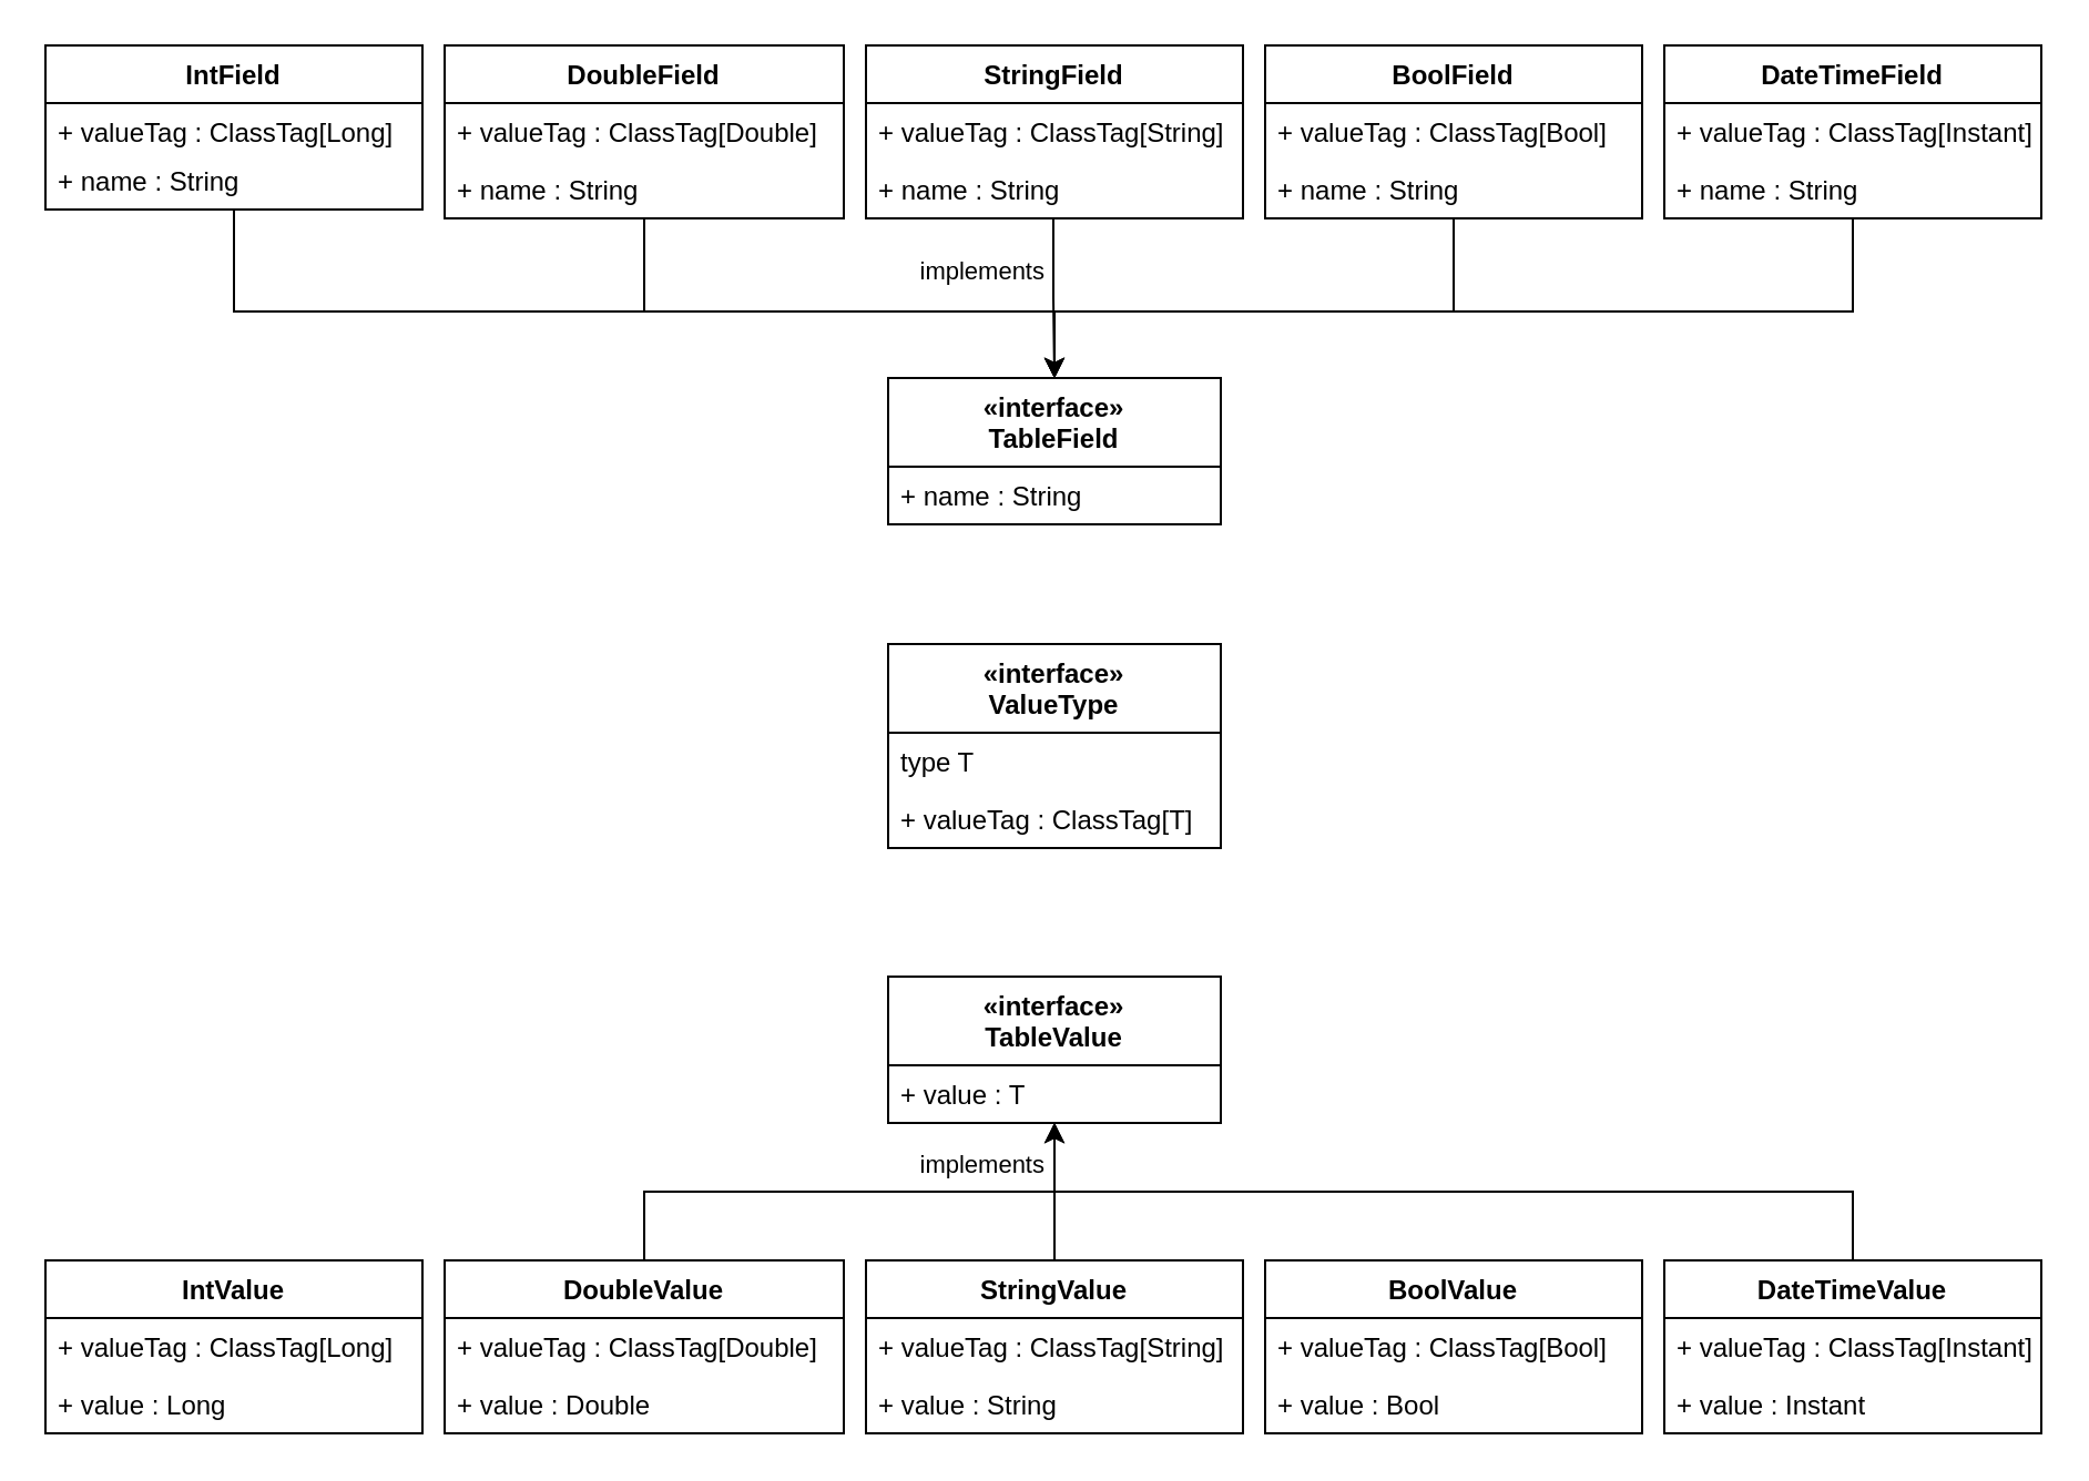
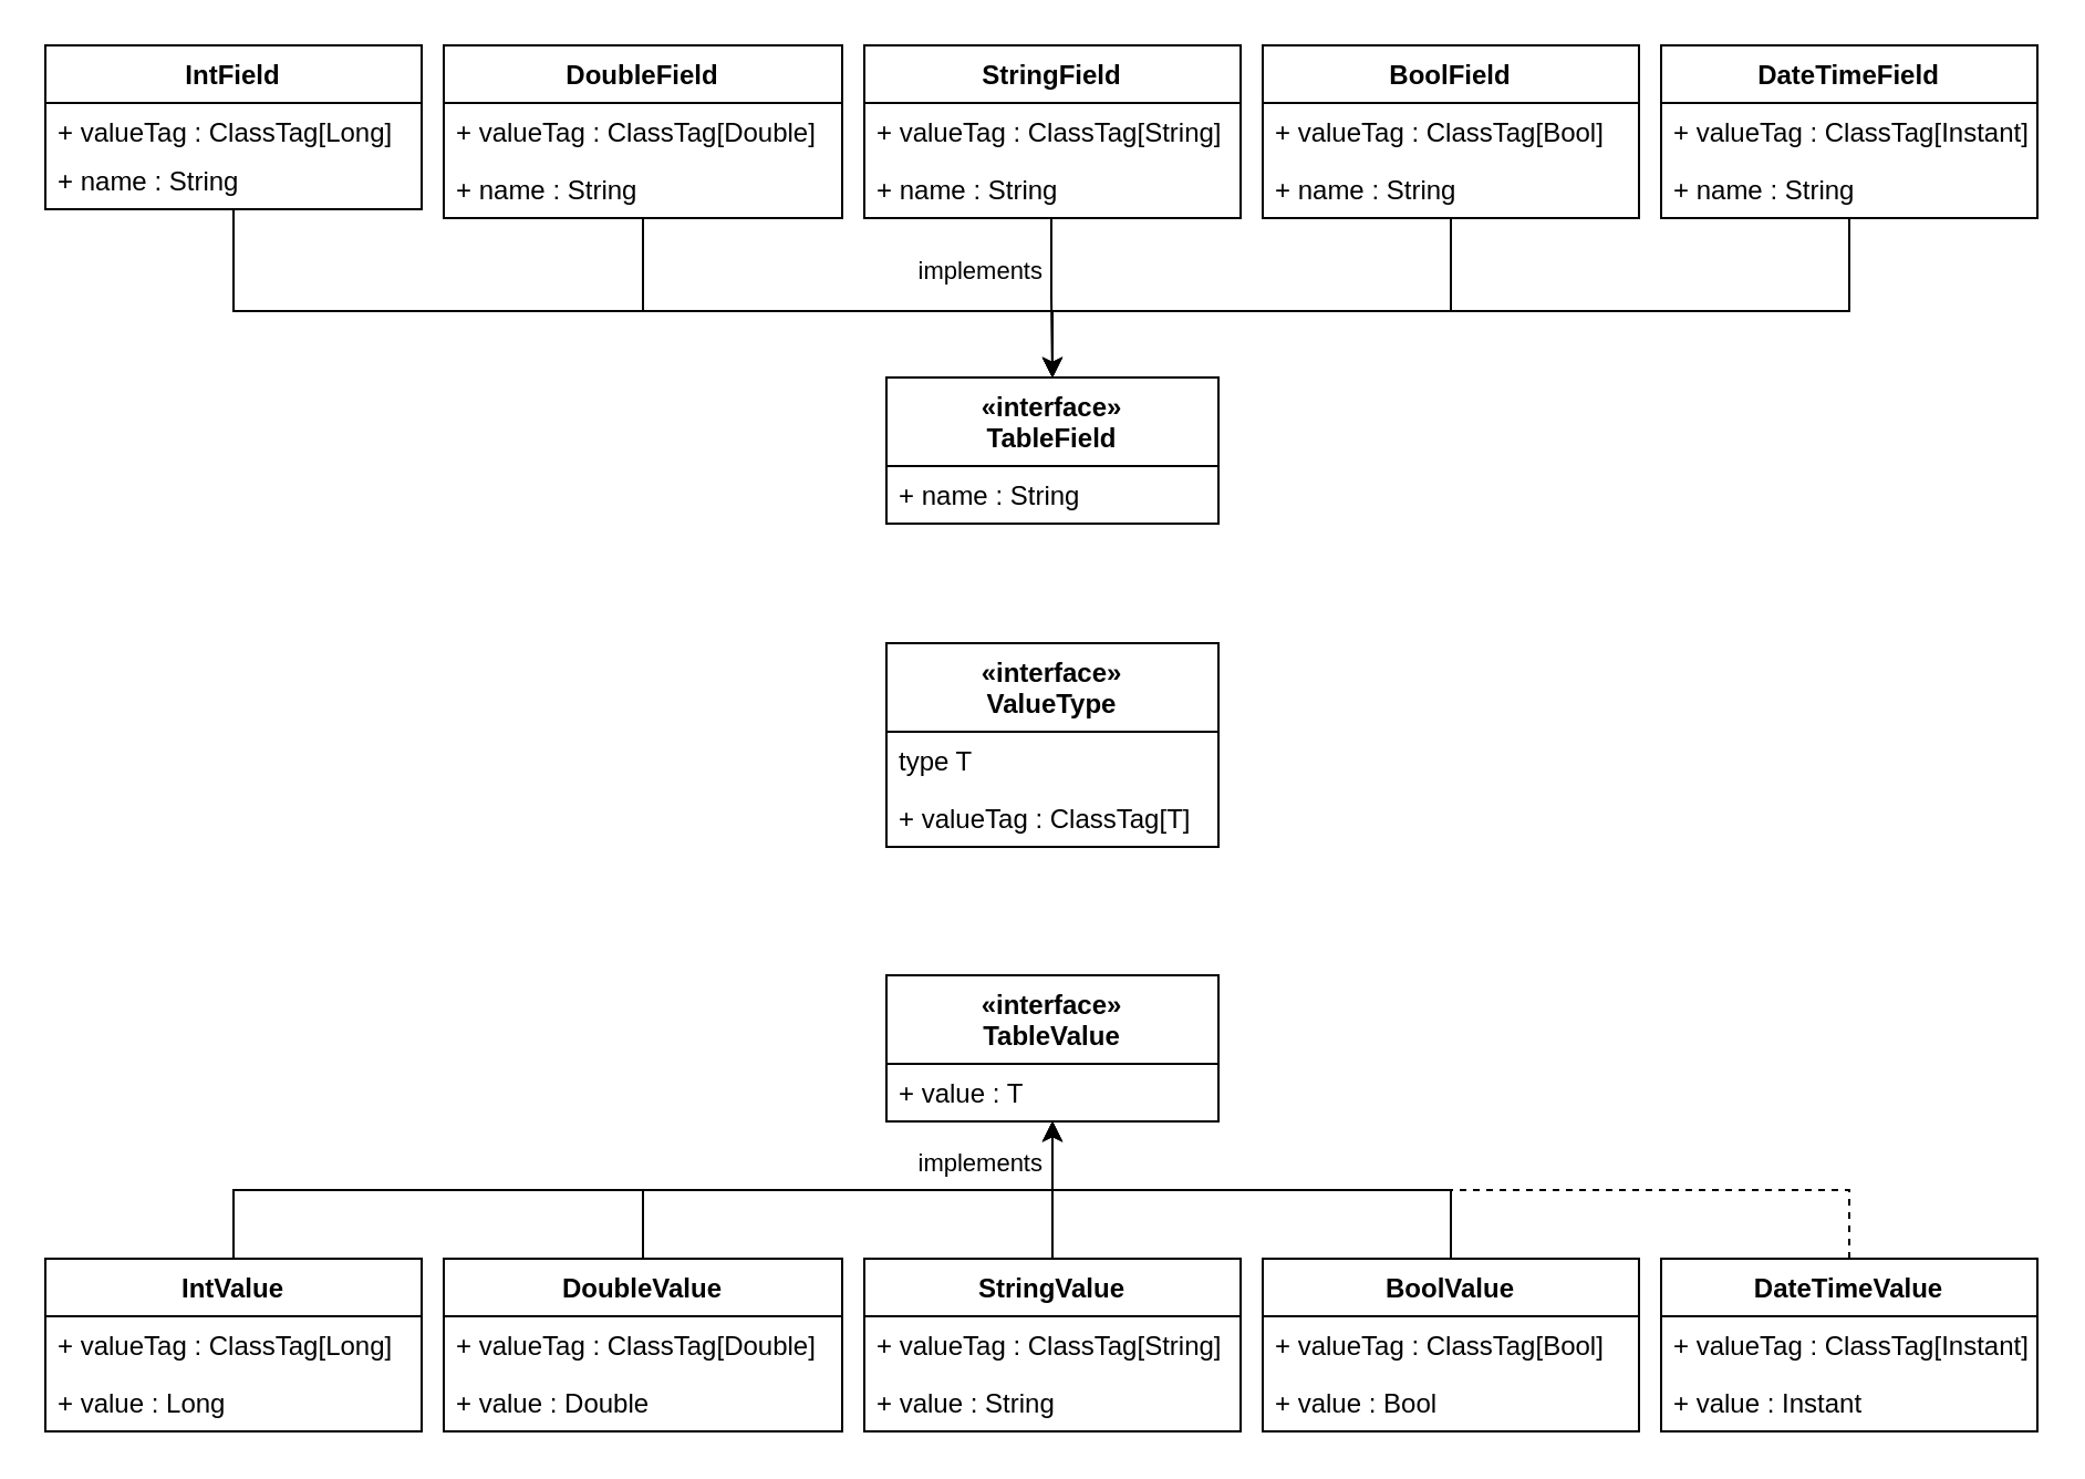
  <mxCell id="0" />
  <mxCell id="1" parent="0" />
  <mxCell id="2" value="«interface»&#10;ValueType" style="swimlane;fontStyle=1;childLayout=stackLayout;horizontal=1;startSize=40;fillColor=none;horizontalStack=0;resizeParent=1;resizeParentMax=0;resizeLast=0;collapsible=1;marginBottom=0;" parent="1" vertex="1"><mxGeometry x="400" y="290" width="150" height="92" as="geometry" /></mxCell>
  <mxCell id="3" value="type T" style="text;strokeColor=none;fillColor=none;align=left;verticalAlign=top;spacingLeft=4;spacingRight=4;overflow=hidden;rotatable=0;points=[[0,0.5],[1,0.5]];portConstraint=eastwest;" parent="2" vertex="1"><mxGeometry y="40" width="150" height="26" as="geometry" /></mxCell>
  <mxCell id="4" value="+ valueTag : ClassTag[T]" style="text;strokeColor=none;fillColor=none;align=left;verticalAlign=top;spacingLeft=4;spacingRight=4;overflow=hidden;rotatable=0;points=[[0,0.5],[1,0.5]];portConstraint=eastwest;" parent="2" vertex="1"><mxGeometry y="66" width="150" height="26" as="geometry" /></mxCell>
  <mxCell id="5" value="«interface»&#10;TableField" style="swimlane;fontStyle=1;childLayout=stackLayout;horizontal=1;startSize=40;fillColor=none;horizontalStack=0;resizeParent=1;resizeParentMax=0;resizeLast=0;collapsible=1;marginBottom=0;" parent="1" vertex="1"><mxGeometry x="400" y="170" width="150" height="66" as="geometry" /></mxCell>
  <mxCell id="6" value="+ name : String" style="text;strokeColor=none;fillColor=none;align=left;verticalAlign=top;spacingLeft=4;spacingRight=4;overflow=hidden;rotatable=0;points=[[0,0.5],[1,0.5]];portConstraint=eastwest;" parent="5" vertex="1"><mxGeometry y="40" width="150" height="26" as="geometry" /></mxCell>
  <mxCell id="7" value="«interface»&#10;TableValue" style="swimlane;fontStyle=1;childLayout=stackLayout;horizontal=1;startSize=40;fillColor=none;horizontalStack=0;resizeParent=1;resizeParentMax=0;resizeLast=0;collapsible=1;marginBottom=0;" parent="1" vertex="1"><mxGeometry x="400" y="440" width="150" height="66" as="geometry" /></mxCell>
  <mxCell id="8" value="+ value : T" style="text;strokeColor=none;fillColor=none;align=left;verticalAlign=top;spacingLeft=4;spacingRight=4;overflow=hidden;rotatable=0;points=[[0,0.5],[1,0.5]];portConstraint=eastwest;" parent="7" vertex="1"><mxGeometry y="40" width="150" height="26" as="geometry" /></mxCell>
+ <mxCell id="9" style="edgeStyle=orthogonalEdgeStyle;rounded=0;orthogonalLoop=1;jettySize=auto;html=1;exitX=0.5;exitY=0;exitDx=0;exitDy=0;" parent="1" source="10" target="7" edge="1"><mxGeometry relative="1" as="geometry" /></mxCell>
  <mxCell id="10" value="IntValue" style="swimlane;fontStyle=1;childLayout=stackLayout;horizontal=1;startSize=26;fillColor=none;horizontalStack=0;resizeParent=1;resizeParentMax=0;resizeLast=0;collapsible=1;marginBottom=0;" parent="1" vertex="1"><mxGeometry x="20" y="568" width="170" height="78" as="geometry" /></mxCell>
  <mxCell id="11" value="+ valueTag : ClassTag[Long]" style="text;strokeColor=none;fillColor=none;align=left;verticalAlign=top;spacingLeft=4;spacingRight=4;overflow=hidden;rotatable=0;points=[[0,0.5],[1,0.5]];portConstraint=eastwest;" parent="10" vertex="1"><mxGeometry y="26" width="170" height="26" as="geometry" /></mxCell>
  <mxCell id="12" value="+ value : Long" style="text;strokeColor=none;fillColor=none;align=left;verticalAlign=top;spacingLeft=4;spacingRight=4;overflow=hidden;rotatable=0;points=[[0,0.5],[1,0.5]];portConstraint=eastwest;" parent="10" vertex="1"><mxGeometry y="52" width="170" height="26" as="geometry" /></mxCell>
  <mxCell id="13" style="edgeStyle=orthogonalEdgeStyle;rounded=0;orthogonalLoop=1;jettySize=auto;html=1;exitX=0.5;exitY=0;exitDx=0;exitDy=0;" parent="1" source="14" target="7" edge="1"><mxGeometry relative="1" as="geometry" /></mxCell>
  <mxCell id="14" value="DoubleValue" style="swimlane;fontStyle=1;childLayout=stackLayout;horizontal=1;startSize=26;fillColor=none;horizontalStack=0;resizeParent=1;resizeParentMax=0;resizeLast=0;collapsible=1;marginBottom=0;" parent="1" vertex="1"><mxGeometry x="200" y="568" width="180" height="78" as="geometry" /></mxCell>
  <mxCell id="15" value="+ valueTag : ClassTag[Double]" style="text;strokeColor=none;fillColor=none;align=left;verticalAlign=top;spacingLeft=4;spacingRight=4;overflow=hidden;rotatable=0;points=[[0,0.5],[1,0.5]];portConstraint=eastwest;" parent="14" vertex="1"><mxGeometry y="26" width="180" height="26" as="geometry" /></mxCell>
  <mxCell id="16" value="+ value : Double" style="text;strokeColor=none;fillColor=none;align=left;verticalAlign=top;spacingLeft=4;spacingRight=4;overflow=hidden;rotatable=0;points=[[0,0.5],[1,0.5]];portConstraint=eastwest;" parent="14" vertex="1"><mxGeometry y="52" width="180" height="26" as="geometry" /></mxCell>
  <mxCell id="17" value="implements" style="edgeStyle=orthogonalEdgeStyle;rounded=0;orthogonalLoop=1;jettySize=auto;html=1;exitX=0.5;exitY=0;exitDx=0;exitDy=0;labelPosition=left;verticalLabelPosition=top;align=right;verticalAlign=bottom;spacing=5;" parent="1" source="18" target="7" edge="1"><mxGeometry relative="1" as="geometry" /></mxCell>
  <mxCell id="18" value="StringValue" style="swimlane;fontStyle=1;childLayout=stackLayout;horizontal=1;startSize=26;fillColor=none;horizontalStack=0;resizeParent=1;resizeParentMax=0;resizeLast=0;collapsible=1;marginBottom=0;" parent="1" vertex="1"><mxGeometry x="390" y="568" width="170" height="78" as="geometry" /></mxCell>
  <mxCell id="19" value="+ valueTag : ClassTag[String]" style="text;strokeColor=none;fillColor=none;align=left;verticalAlign=top;spacingLeft=4;spacingRight=4;overflow=hidden;rotatable=0;points=[[0,0.5],[1,0.5]];portConstraint=eastwest;" parent="18" vertex="1"><mxGeometry y="26" width="170" height="26" as="geometry" /></mxCell>
  <mxCell id="20" value="+ value : String" style="text;strokeColor=none;fillColor=none;align=left;verticalAlign=top;spacingLeft=4;spacingRight=4;overflow=hidden;rotatable=0;points=[[0,0.5],[1,0.5]];portConstraint=eastwest;" parent="18" vertex="1"><mxGeometry y="52" width="170" height="26" as="geometry" /></mxCell>
+ <mxCell id="21" style="edgeStyle=orthogonalEdgeStyle;rounded=0;orthogonalLoop=1;jettySize=auto;html=1;exitX=0.5;exitY=0;exitDx=0;exitDy=0;" parent="1" source="22" target="7" edge="1"><mxGeometry relative="1" as="geometry" /></mxCell>
  <mxCell id="22" value="BoolValue" style="swimlane;fontStyle=1;childLayout=stackLayout;horizontal=1;startSize=26;fillColor=none;horizontalStack=0;resizeParent=1;resizeParentMax=0;resizeLast=0;collapsible=1;marginBottom=0;" parent="1" vertex="1"><mxGeometry x="570" y="568" width="170" height="78" as="geometry" /></mxCell>
  <mxCell id="23" value="+ valueTag : ClassTag[Bool]" style="text;strokeColor=none;fillColor=none;align=left;verticalAlign=top;spacingLeft=4;spacingRight=4;overflow=hidden;rotatable=0;points=[[0,0.5],[1,0.5]];portConstraint=eastwest;" parent="22" vertex="1"><mxGeometry y="26" width="170" height="26" as="geometry" /></mxCell>
  <mxCell id="24" value="+ value : Bool" style="text;strokeColor=none;fillColor=none;align=left;verticalAlign=top;spacingLeft=4;spacingRight=4;overflow=hidden;rotatable=0;points=[[0,0.5],[1,0.5]];portConstraint=eastwest;" parent="22" vertex="1"><mxGeometry y="52" width="170" height="26" as="geometry" /></mxCell>
- <mxCell id="25" style="edgeStyle=orthogonalEdgeStyle;rounded=0;orthogonalLoop=1;jettySize=auto;html=1;exitX=0.5;exitY=0;exitDx=0;exitDy=0;" parent="1" source="26" target="7" edge="1"><mxGeometry relative="1" as="geometry" /></mxCell>
+ <mxCell id="25" style="edgeStyle=orthogonalEdgeStyle;rounded=0;orthogonalLoop=1;jettySize=auto;html=1;exitX=0.5;exitY=0;exitDx=0;exitDy=0;dashed=1;" parent="1" source="26" target="7" edge="1"><mxGeometry relative="1" as="geometry" /></mxCell>
  <mxCell id="26" value="DateTimeValue" style="swimlane;fontStyle=1;childLayout=stackLayout;horizontal=1;startSize=26;fillColor=none;horizontalStack=0;resizeParent=1;resizeParentMax=0;resizeLast=0;collapsible=1;marginBottom=0;" parent="1" vertex="1"><mxGeometry x="750" y="568" width="170" height="78" as="geometry" /></mxCell>
  <mxCell id="27" value="+ valueTag : ClassTag[Instant]" style="text;strokeColor=none;fillColor=none;align=left;verticalAlign=top;spacingLeft=4;spacingRight=4;overflow=hidden;rotatable=0;points=[[0,0.5],[1,0.5]];portConstraint=eastwest;" parent="26" vertex="1"><mxGeometry y="26" width="170" height="26" as="geometry" /></mxCell>
  <mxCell id="28" value="+ value : Instant" style="text;strokeColor=none;fillColor=none;align=left;verticalAlign=top;spacingLeft=4;spacingRight=4;overflow=hidden;rotatable=0;points=[[0,0.5],[1,0.5]];portConstraint=eastwest;" parent="26" vertex="1"><mxGeometry y="52" width="170" height="26" as="geometry" /></mxCell>
  <mxCell id="29" value="" style="edgeStyle=orthogonalEdgeStyle;rounded=0;orthogonalLoop=1;jettySize=auto;html=1;entryX=0.5;entryY=0;entryDx=0;entryDy=0;" edge="1" parent="1" source="30" target="5"><mxGeometry relative="1" as="geometry"><mxPoint x="105" y="71" as="targetPoint" /><Array as="points"><mxPoint x="105" y="140" /><mxPoint x="475" y="140" /></Array></mxGeometry></mxCell>
  <mxCell id="30" value="IntField" style="swimlane;fontStyle=1;childLayout=stackLayout;horizontal=1;startSize=26;fillColor=none;horizontalStack=0;resizeParent=1;resizeParentMax=0;resizeLast=0;collapsible=1;marginBottom=0;" parent="1" vertex="1"><mxGeometry x="20" y="20" width="170" height="74" as="geometry" /></mxCell>
  <mxCell id="31" value="+ valueTag : ClassTag[Long]" style="text;strokeColor=none;fillColor=none;align=left;verticalAlign=top;spacingLeft=4;spacingRight=4;overflow=hidden;rotatable=0;points=[[0,0.5],[1,0.5]];portConstraint=eastwest;" parent="30" vertex="1"><mxGeometry y="26" width="170" height="22" as="geometry" /></mxCell>
  <mxCell id="32" value="+ name : String" style="text;strokeColor=none;fillColor=none;align=left;verticalAlign=top;spacingLeft=4;spacingRight=4;overflow=hidden;rotatable=0;points=[[0,0.5],[1,0.5]];portConstraint=eastwest;" parent="30" vertex="1"><mxGeometry y="48" width="170" height="26" as="geometry" /></mxCell>
  <mxCell id="33" value="" style="edgeStyle=orthogonalEdgeStyle;rounded=0;orthogonalLoop=1;jettySize=auto;html=1;entryX=0.5;entryY=0;entryDx=0;entryDy=0;" edge="1" parent="1" source="34" target="5"><mxGeometry relative="1" as="geometry"><Array as="points"><mxPoint x="290" y="140" /><mxPoint x="475" y="140" /></Array></mxGeometry></mxCell>
  <mxCell id="34" value="DoubleField" style="swimlane;fontStyle=1;childLayout=stackLayout;horizontal=1;startSize=26;fillColor=none;horizontalStack=0;resizeParent=1;resizeParentMax=0;resizeLast=0;collapsible=1;marginBottom=0;" parent="1" vertex="1"><mxGeometry x="200" y="20" width="180" height="78" as="geometry" /></mxCell>
  <mxCell id="35" value="+ valueTag : ClassTag[Double]" style="text;strokeColor=none;fillColor=none;align=left;verticalAlign=top;spacingLeft=4;spacingRight=4;overflow=hidden;rotatable=0;points=[[0,0.5],[1,0.5]];portConstraint=eastwest;" parent="34" vertex="1"><mxGeometry y="26" width="180" height="26" as="geometry" /></mxCell>
  <mxCell id="36" value="+ name : String" style="text;strokeColor=none;fillColor=none;align=left;verticalAlign=top;spacingLeft=4;spacingRight=4;overflow=hidden;rotatable=0;points=[[0,0.5],[1,0.5]];portConstraint=eastwest;" parent="34" vertex="1"><mxGeometry y="52" width="180" height="26" as="geometry" /></mxCell>
  <mxCell id="37" value="implements" style="edgeStyle=orthogonalEdgeStyle;rounded=0;orthogonalLoop=1;jettySize=auto;html=1;exitX=0.497;exitY=1.015;exitDx=0;exitDy=0;labelPosition=left;verticalLabelPosition=top;align=right;verticalAlign=bottom;spacing=5;exitPerimeter=0;" parent="1" source="40" target="5" edge="1"><mxGeometry relative="1" as="geometry" /></mxCell>
  <mxCell id="38" value="StringField" style="swimlane;fontStyle=1;childLayout=stackLayout;horizontal=1;startSize=26;fillColor=none;horizontalStack=0;resizeParent=1;resizeParentMax=0;resizeLast=0;collapsible=1;marginBottom=0;" parent="1" vertex="1"><mxGeometry x="390" y="20" width="170" height="78" as="geometry" /></mxCell>
  <mxCell id="39" value="+ valueTag : ClassTag[String]" style="text;strokeColor=none;fillColor=none;align=left;verticalAlign=top;spacingLeft=4;spacingRight=4;overflow=hidden;rotatable=0;points=[[0,0.5],[1,0.5]];portConstraint=eastwest;" parent="38" vertex="1"><mxGeometry y="26" width="170" height="26" as="geometry" /></mxCell>
  <mxCell id="40" value="+ name : String" style="text;strokeColor=none;fillColor=none;align=left;verticalAlign=top;spacingLeft=4;spacingRight=4;overflow=hidden;rotatable=0;points=[[0,0.5],[1,0.5]];portConstraint=eastwest;" parent="38" vertex="1"><mxGeometry y="52" width="170" height="26" as="geometry" /></mxCell>
  <mxCell id="41" value="" style="edgeStyle=orthogonalEdgeStyle;rounded=0;orthogonalLoop=1;jettySize=auto;html=1;entryX=0.5;entryY=0;entryDx=0;entryDy=0;" edge="1" parent="1" source="42" target="5"><mxGeometry relative="1" as="geometry"><mxPoint x="655" y="77" as="targetPoint" /><Array as="points"><mxPoint x="655" y="140" /><mxPoint x="475" y="140" /></Array></mxGeometry></mxCell>
  <mxCell id="42" value="BoolField" style="swimlane;fontStyle=1;childLayout=stackLayout;horizontal=1;startSize=26;fillColor=none;horizontalStack=0;resizeParent=1;resizeParentMax=0;resizeLast=0;collapsible=1;marginBottom=0;" parent="1" vertex="1"><mxGeometry x="570" y="20" width="170" height="78" as="geometry" /></mxCell>
  <mxCell id="43" value="+ valueTag : ClassTag[Bool]" style="text;strokeColor=none;fillColor=none;align=left;verticalAlign=top;spacingLeft=4;spacingRight=4;overflow=hidden;rotatable=0;points=[[0,0.5],[1,0.5]];portConstraint=eastwest;" parent="42" vertex="1"><mxGeometry y="26" width="170" height="26" as="geometry" /></mxCell>
  <mxCell id="44" value="+ name : String" style="text;strokeColor=none;fillColor=none;align=left;verticalAlign=top;spacingLeft=4;spacingRight=4;overflow=hidden;rotatable=0;points=[[0,0.5],[1,0.5]];portConstraint=eastwest;" parent="42" vertex="1"><mxGeometry y="52" width="170" height="26" as="geometry" /></mxCell>
  <mxCell id="45" value="" style="edgeStyle=orthogonalEdgeStyle;rounded=0;orthogonalLoop=1;jettySize=auto;html=1;entryX=0.5;entryY=0;entryDx=0;entryDy=0;" edge="1" parent="1" source="46" target="5"><mxGeometry relative="1" as="geometry"><mxPoint x="835" y="77" as="targetPoint" /><Array as="points"><mxPoint x="835" y="140" /><mxPoint x="475" y="140" /></Array></mxGeometry></mxCell>
  <mxCell id="46" value="DateTimeField" style="swimlane;fontStyle=1;childLayout=stackLayout;horizontal=1;startSize=26;fillColor=none;horizontalStack=0;resizeParent=1;resizeParentMax=0;resizeLast=0;collapsible=1;marginBottom=0;" parent="1" vertex="1"><mxGeometry x="750" y="20" width="170" height="78" as="geometry" /></mxCell>
  <mxCell id="47" value="+ valueTag : ClassTag[Instant]" style="text;strokeColor=none;fillColor=none;align=left;verticalAlign=top;spacingLeft=4;spacingRight=4;overflow=hidden;rotatable=0;points=[[0,0.5],[1,0.5]];portConstraint=eastwest;" parent="46" vertex="1"><mxGeometry y="26" width="170" height="26" as="geometry" /></mxCell>
  <mxCell id="48" value="+ name : String" style="text;strokeColor=none;fillColor=none;align=left;verticalAlign=top;spacingLeft=4;spacingRight=4;overflow=hidden;rotatable=0;points=[[0,0.5],[1,0.5]];portConstraint=eastwest;" parent="46" vertex="1"><mxGeometry y="52" width="170" height="26" as="geometry" /></mxCell>
